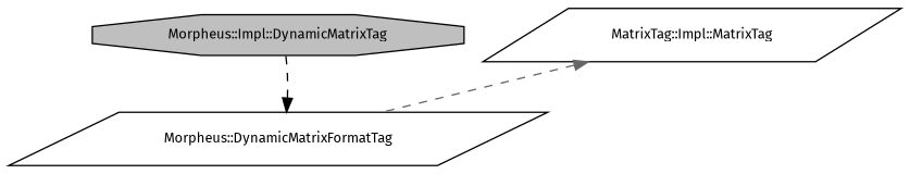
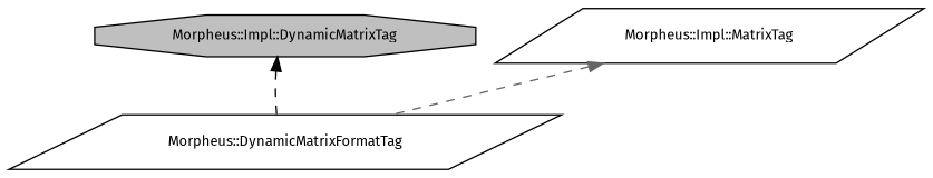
  digraph {
    fontname="Fira Sans"
    node [color=black fillcolor=white fontname="Fira Sans" fontsize=10 shape=parallelogram style=filled]
    edge [dir=back fontname="Fira Sans" fontsize=10 labelfontname=Helvetica labelfontsize=10 style=dashed]
    n1 [fillcolor=grey75 fontcolor=black height=0.2 label="Morpheus::Impl::DynamicMatrixTag" shape=octagon width=0.4]
    n2 [height=0.2 label="Morpheus::DynamicMatrixFormatTag" width=0.4]
-   n3 [height=0.2 label="MatrixTag::Impl::MatrixTag" width=0.4]
-   n2 -> n1 [color=black]
+   n3 [height=0.2 label="Morpheus::Impl::MatrixTag" width=0.4]
+   n1 -> n2 [color=black]
    n3 -> n2 [color=gray40]
  }
